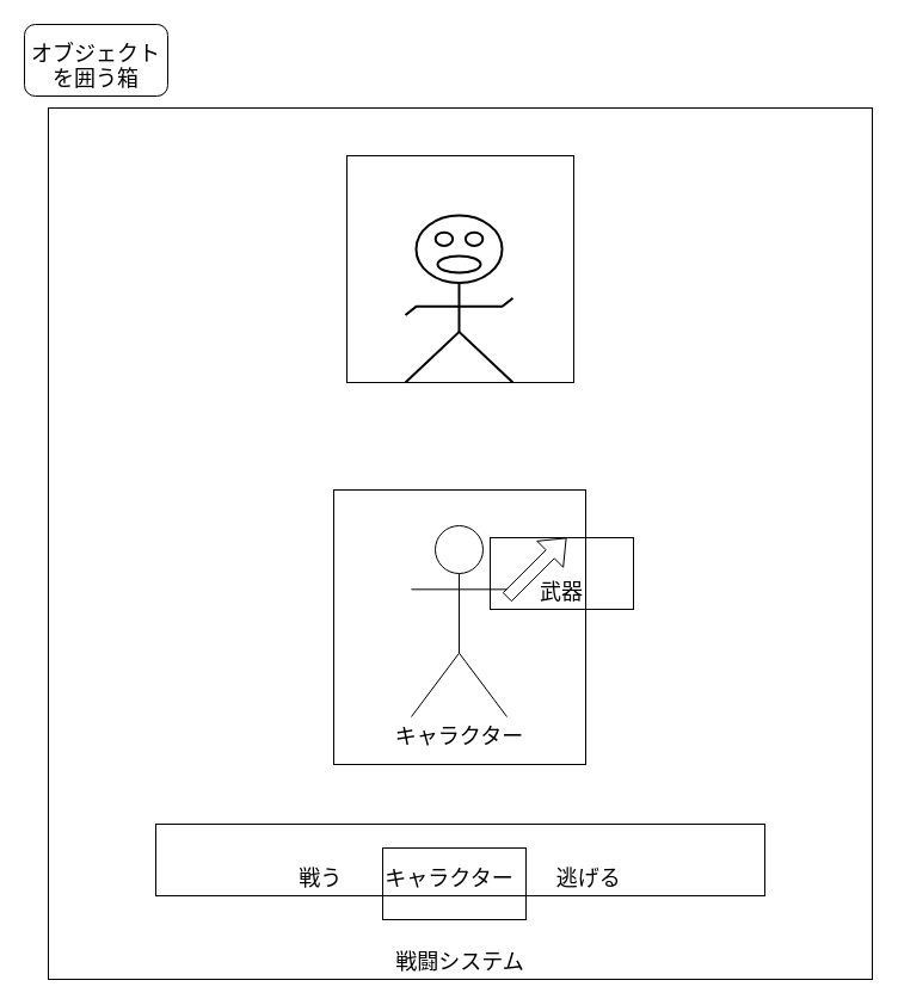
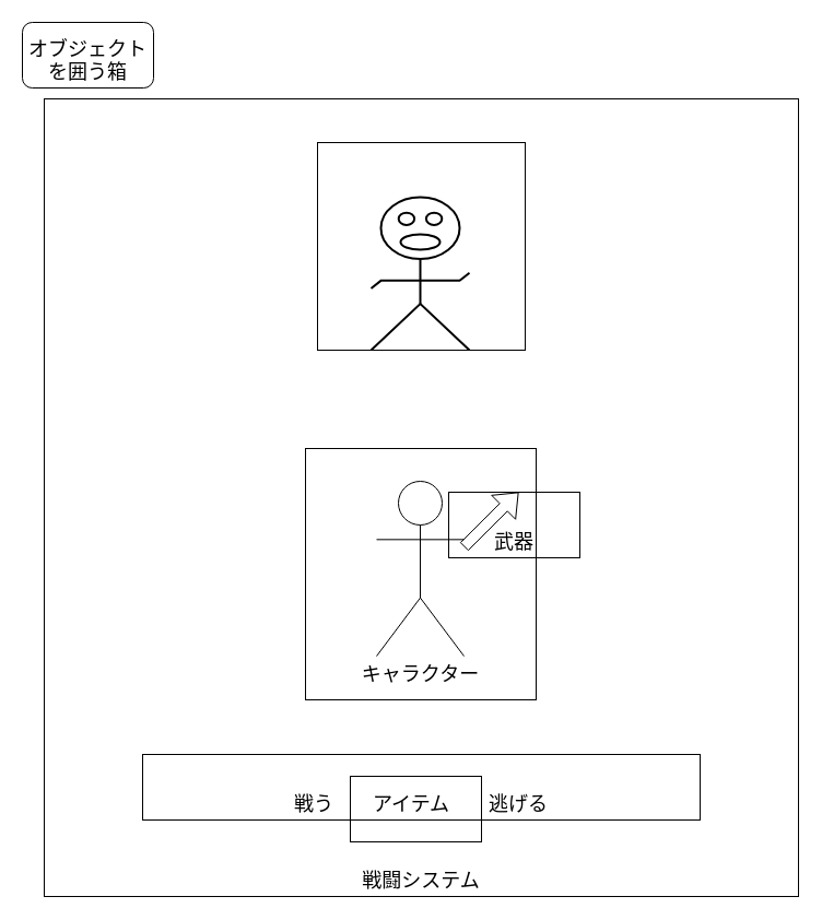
  <mxCell id="0" />
  <mxCell id="1" parent="0" />
  <mxCell id="2" value="&lt;font style=&quot;font-size: 18px&quot;&gt;キャラクター&lt;/font&gt;" style="shape=umlActor;verticalLabelPosition=bottom;verticalAlign=top;html=1;outlineConnect=0;" vertex="1" parent="1"><mxGeometry x="344" y="440" width="80" height="160" as="geometry" /></mxCell>
  <mxCell id="3" value="" style="verticalLabelPosition=bottom;html=1;verticalAlign=bottom;strokeWidth=2;shape=mxgraph.lean_mapping.verbal;pointerEvents=1;align=center;" vertex="1" parent="1"><mxGeometry x="339" y="180" width="90" height="140" as="geometry" /></mxCell>
- <mxCell id="4" value="戦う　　キャラクター　　逃げる" style="rounded=0;whiteSpace=wrap;html=1;verticalAlign=bottom;fontSize=18;" vertex="1" parent="1"><mxGeometry x="130" y="690" width="510" height="60" as="geometry" /></mxCell>
+ <mxCell id="4" value="戦う　　アイテム　　逃げる" style="rounded=0;whiteSpace=wrap;html=1;verticalAlign=bottom;fontSize=18;" vertex="1" parent="1"><mxGeometry x="130" y="690" width="510" height="60" as="geometry" /></mxCell>
  <mxCell id="5" value="" style="rounded=0;whiteSpace=wrap;html=1;fontSize=18;verticalAlign=bottom;fillColor=none;" vertex="1" parent="1"><mxGeometry x="279" y="410" width="211" height="230" as="geometry" /></mxCell>
  <mxCell id="6" value="" style="rounded=0;whiteSpace=wrap;html=1;fontSize=18;fillColor=none;verticalAlign=bottom;" vertex="1" parent="1"><mxGeometry x="290" y="130" width="190" height="190" as="geometry" /></mxCell>
  <mxCell id="7" value="" style="rounded=0;whiteSpace=wrap;html=1;fontSize=18;fillColor=none;verticalAlign=bottom;" vertex="1" parent="1"><mxGeometry x="320" y="710" width="120" height="60" as="geometry" /></mxCell>
  <mxCell id="8" value="オブジェクトを囲う箱" style="whiteSpace=wrap;html=1;fontSize=18;fillColor=none;verticalAlign=bottom;rounded=1;" vertex="1" parent="1"><mxGeometry x="20" y="20" width="120" height="60" as="geometry" /></mxCell>
  <mxCell id="9" value="" style="shape=flexArrow;endArrow=classic;html=1;fontSize=18;" edge="1" parent="1"><mxGeometry width="50" height="50" relative="1" as="geometry"><mxPoint x="424" y="500" as="sourcePoint" /><mxPoint x="474" y="450" as="targetPoint" /></mxGeometry></mxCell>
  <mxCell id="10" value="武器" style="rounded=0;whiteSpace=wrap;html=1;fontSize=18;fillColor=none;verticalAlign=bottom;" vertex="1" parent="1"><mxGeometry x="410" y="450" width="120" height="60" as="geometry" /></mxCell>
  <mxCell id="11" value="戦闘システム" style="rounded=0;whiteSpace=wrap;html=1;fontSize=18;fillColor=none;verticalAlign=bottom;" vertex="1" parent="1"><mxGeometry x="40" y="90" width="690" height="730" as="geometry" /></mxCell>
